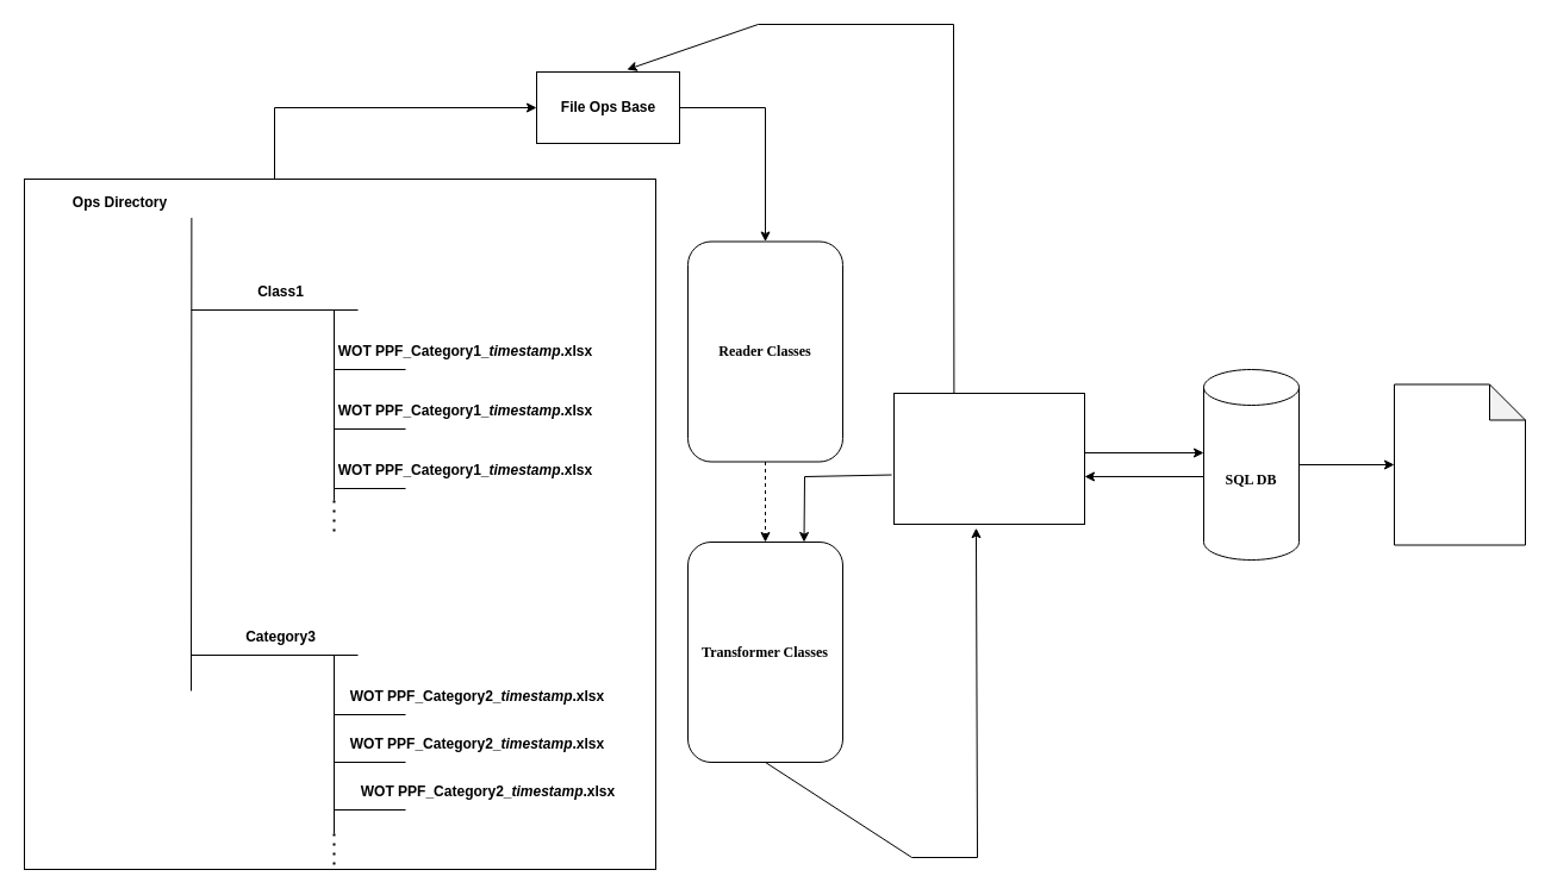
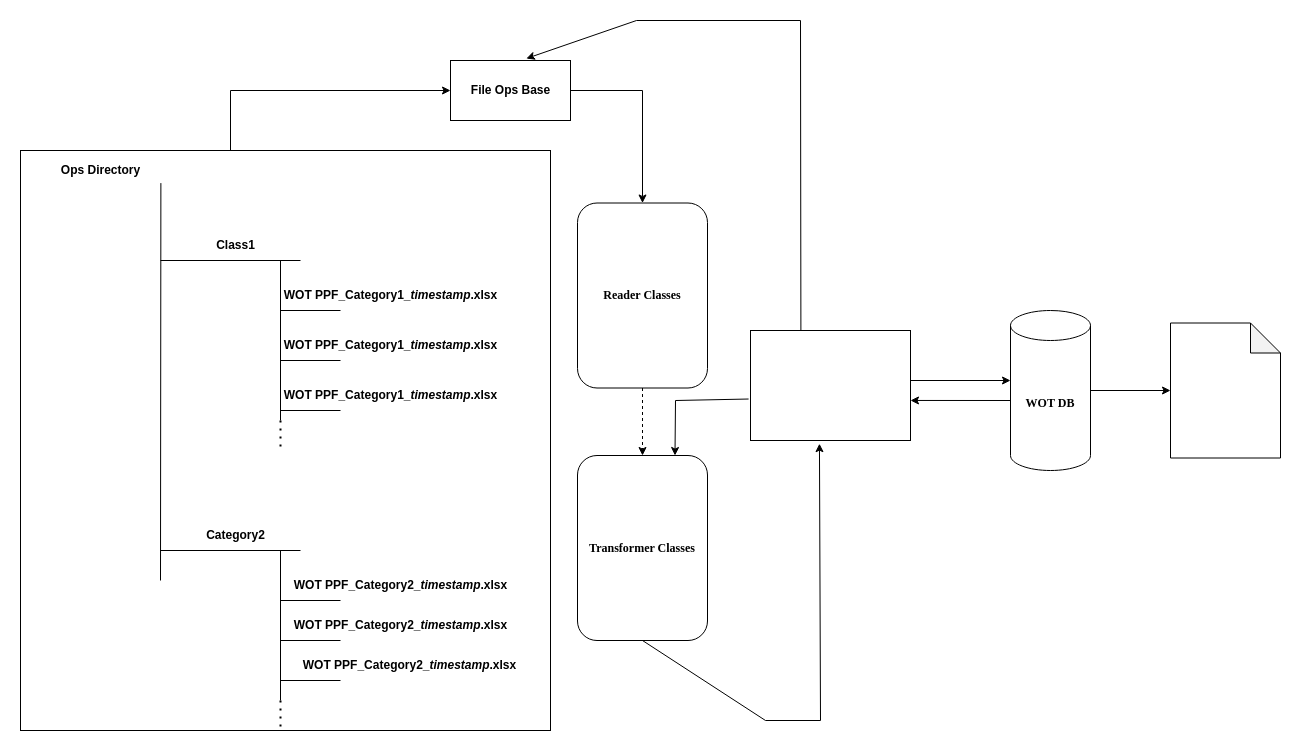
  <mxCell id="0" />
  <mxCell id="1" parent="0" />
  <mxCell id="2" value="" style="rounded=0;whiteSpace=wrap;html=1;fontFamily=Verdana;" vertex="1" parent="1"><mxGeometry x="20" y="150" width="530" height="580" as="geometry" /></mxCell>
  <mxCell id="3" value="&lt;b&gt;Ops Directory&lt;/b&gt;" style="text;html=1;align=center;verticalAlign=middle;resizable=0;points=[];autosize=1;strokeColor=none;fillColor=none;" vertex="1" parent="1"><mxGeometry x="45" y="155" width="110" height="30" as="geometry" /></mxCell>
  <mxCell id="4" value="" style="endArrow=none;html=1;rounded=0;entryX=1.049;entryY=0.92;entryDx=0;entryDy=0;entryPerimeter=0;" edge="1" parent="1" target="3"><mxGeometry width="50" height="50" relative="1" as="geometry"><mxPoint x="160" y="580" as="sourcePoint" /><mxPoint x="150" y="240" as="targetPoint" /></mxGeometry></mxCell>
  <mxCell id="5" value="" style="endArrow=none;html=1;rounded=0;" edge="1" parent="1"><mxGeometry width="50" height="50" relative="1" as="geometry"><mxPoint x="160" y="260" as="sourcePoint" /><mxPoint x="300" y="260" as="targetPoint" /></mxGeometry></mxCell>
  <mxCell id="6" value="" style="endArrow=none;html=1;rounded=0;" edge="1" parent="1"><mxGeometry width="50" height="50" relative="1" as="geometry"><mxPoint x="280" y="420" as="sourcePoint" /><mxPoint x="280" y="260" as="targetPoint" /></mxGeometry></mxCell>
  <mxCell id="7" value="" style="endArrow=none;html=1;rounded=0;" edge="1" parent="1"><mxGeometry width="50" height="50" relative="1" as="geometry"><mxPoint x="280" y="310" as="sourcePoint" /><mxPoint x="340" y="310" as="targetPoint" /></mxGeometry></mxCell>
  <mxCell id="8" value="" style="endArrow=none;html=1;rounded=0;" edge="1" parent="1"><mxGeometry width="50" height="50" relative="1" as="geometry"><mxPoint x="280" y="360" as="sourcePoint" /><mxPoint x="340" y="360" as="targetPoint" /></mxGeometry></mxCell>
  <mxCell id="9" value="" style="endArrow=none;html=1;rounded=0;" edge="1" parent="1"><mxGeometry width="50" height="50" relative="1" as="geometry"><mxPoint x="280" y="410" as="sourcePoint" /><mxPoint x="340" y="410" as="targetPoint" /></mxGeometry></mxCell>
  <mxCell id="10" value="" style="endArrow=none;html=1;rounded=0;" edge="1" parent="1"><mxGeometry width="50" height="50" relative="1" as="geometry"><mxPoint x="280" y="700" as="sourcePoint" /><mxPoint x="280" y="550" as="targetPoint" /></mxGeometry></mxCell>
  <mxCell id="11" value="" style="endArrow=none;html=1;rounded=0;" edge="1" parent="1"><mxGeometry width="50" height="50" relative="1" as="geometry"><mxPoint x="280" y="600" as="sourcePoint" /><mxPoint x="340" y="600" as="targetPoint" /></mxGeometry></mxCell>
  <mxCell id="12" value="" style="endArrow=none;html=1;rounded=0;" edge="1" parent="1"><mxGeometry width="50" height="50" relative="1" as="geometry"><mxPoint x="280" y="640" as="sourcePoint" /><mxPoint x="340" y="640" as="targetPoint" /></mxGeometry></mxCell>
  <mxCell id="13" value="" style="endArrow=none;html=1;rounded=0;" edge="1" parent="1"><mxGeometry width="50" height="50" relative="1" as="geometry"><mxPoint x="280" y="680" as="sourcePoint" /><mxPoint x="340" y="680" as="targetPoint" /></mxGeometry></mxCell>
  <mxCell id="14" value="" style="endArrow=none;html=1;rounded=0;" edge="1" parent="1"><mxGeometry width="50" height="50" relative="1" as="geometry"><mxPoint x="160" y="550" as="sourcePoint" /><mxPoint x="300" y="550" as="targetPoint" /></mxGeometry></mxCell>
  <mxCell id="15" value="" style="endArrow=none;dashed=1;html=1;dashPattern=1 3;strokeWidth=2;rounded=0;" edge="1" parent="1"><mxGeometry width="50" height="50" relative="1" as="geometry"><mxPoint x="280" y="700" as="sourcePoint" /><mxPoint x="280" y="730" as="targetPoint" /></mxGeometry></mxCell>
  <mxCell id="16" value="" style="endArrow=none;dashed=1;html=1;dashPattern=1 3;strokeWidth=2;rounded=0;" edge="1" parent="1"><mxGeometry width="50" height="50" relative="1" as="geometry"><mxPoint x="280" y="420" as="sourcePoint" /><mxPoint x="280" y="450" as="targetPoint" /></mxGeometry></mxCell>
  <mxCell id="17" value="&lt;b&gt;Class1&lt;/b&gt;" style="text;html=1;align=center;verticalAlign=middle;resizable=0;points=[];autosize=1;strokeColor=none;fillColor=none;" vertex="1" parent="1"><mxGeometry x="195" y="230" width="80" height="30" as="geometry" /></mxCell>
- <mxCell id="18" value="&lt;b&gt;Category3&lt;/b&gt;" style="text;html=1;align=center;verticalAlign=middle;resizable=0;points=[];autosize=1;strokeColor=none;fillColor=none;" vertex="1" parent="1"><mxGeometry x="195" y="520" width="80" height="30" as="geometry" /></mxCell>
+ <mxCell id="18" value="&lt;b&gt;Category2&lt;/b&gt;" style="text;html=1;align=center;verticalAlign=middle;resizable=0;points=[];autosize=1;strokeColor=none;fillColor=none;" vertex="1" parent="1"><mxGeometry x="195" y="520" width="80" height="30" as="geometry" /></mxCell>
  <mxCell id="19" value="&lt;b&gt;WOT PPF_Category1_&lt;i style=&quot;&quot;&gt;timestamp&lt;/i&gt;.xlsx&lt;/b&gt;" style="text;html=1;align=center;verticalAlign=middle;resizable=0;points=[];autosize=1;strokeColor=none;fillColor=none;" vertex="1" parent="1"><mxGeometry x="275" y="280" width="230" height="30" as="geometry" /></mxCell>
  <mxCell id="20" value="&lt;b&gt;WOT PPF_Category1_&lt;i style=&quot;&quot;&gt;timestamp&lt;/i&gt;.xlsx&lt;/b&gt;" style="text;html=1;align=center;verticalAlign=middle;resizable=0;points=[];autosize=1;strokeColor=none;fillColor=none;" vertex="1" parent="1"><mxGeometry x="275" y="330" width="230" height="30" as="geometry" /></mxCell>
  <mxCell id="21" value="&lt;b&gt;WOT PPF_Category1_&lt;i style=&quot;&quot;&gt;timestamp&lt;/i&gt;.xlsx&lt;/b&gt;" style="text;html=1;align=center;verticalAlign=middle;resizable=0;points=[];autosize=1;strokeColor=none;fillColor=none;" vertex="1" parent="1"><mxGeometry x="275" y="380" width="230" height="30" as="geometry" /></mxCell>
  <mxCell id="22" value="&lt;b&gt;WOT PPF_Category2_&lt;i style=&quot;&quot;&gt;timestamp&lt;/i&gt;.xlsx&lt;/b&gt;" style="text;html=1;align=center;verticalAlign=middle;resizable=0;points=[];autosize=1;strokeColor=none;fillColor=none;" vertex="1" parent="1"><mxGeometry x="285" y="570" width="230" height="30" as="geometry" /></mxCell>
  <mxCell id="23" value="&lt;b&gt;WOT PPF_Category2_&lt;i style=&quot;&quot;&gt;timestamp&lt;/i&gt;.xlsx&lt;/b&gt;" style="text;html=1;align=center;verticalAlign=middle;resizable=0;points=[];autosize=1;strokeColor=none;fillColor=none;" vertex="1" parent="1"><mxGeometry x="285" y="610" width="230" height="30" as="geometry" /></mxCell>
  <mxCell id="24" value="&lt;b&gt;WOT PPF_Category2_&lt;i style=&quot;&quot;&gt;timestamp&lt;/i&gt;.xlsx&lt;/b&gt;" style="text;html=1;align=center;verticalAlign=middle;resizable=0;points=[];autosize=1;strokeColor=none;fillColor=none;" vertex="1" parent="1"><mxGeometry x="294" y="650" width="230" height="30" as="geometry" /></mxCell>
  <mxCell id="25" value="&lt;b&gt;Reader Classes&lt;/b&gt;" style="whiteSpace=wrap;html=1;fontFamily=Verdana;rounded=1;" vertex="1" parent="1"><mxGeometry x="577" y="202.5" width="130" height="185" as="geometry" /></mxCell>
  <mxCell id="26" value="&lt;b&gt;Transformer Classes&lt;/b&gt;" style="whiteSpace=wrap;html=1;fontFamily=Verdana;rounded=1;" vertex="1" parent="1"><mxGeometry x="577" y="455" width="130" height="185" as="geometry" /></mxCell>
  <mxCell id="27" value="" style="group" vertex="1" connectable="0" parent="1"><mxGeometry x="750" y="330" width="160" height="110" as="geometry" /></mxCell>
  <mxCell id="28" value="" style="rounded=0;whiteSpace=wrap;html=1;fontFamily=Verdana;" vertex="1" parent="27"><mxGeometry width="160" height="110" as="geometry" /></mxCell>
  <mxCell id="29" value="" style="endArrow=classic;html=1;rounded=0;fontFamily=Verdana;entryX=1;entryY=0.636;entryDx=0;entryDy=0;entryPerimeter=0;" edge="1" parent="27" target="28"><mxGeometry width="50" height="50" relative="1" as="geometry"><mxPoint x="260" y="70" as="sourcePoint" /><mxPoint x="200" y="100" as="targetPoint" /></mxGeometry></mxCell>
  <mxCell id="30" value="" style="endArrow=classic;html=1;rounded=0;fontFamily=Verdana;entryX=0;entryY=0.5;entryDx=0;entryDy=0;" edge="1" parent="1" target="37"><mxGeometry width="50" height="50" relative="1" as="geometry"><mxPoint x="230" y="150" as="sourcePoint" /><mxPoint x="280" y="100" as="targetPoint" /><Array as="points"><mxPoint x="230" y="90" /></Array></mxGeometry></mxCell>
  <mxCell id="31" value="" style="endArrow=classic;html=1;rounded=0;fontFamily=Verdana;entryX=0.632;entryY=-0.033;entryDx=0;entryDy=0;entryPerimeter=0;exitX=0.315;exitY=0;exitDx=0;exitDy=0;exitPerimeter=0;" edge="1" parent="1" source="28" target="37"><mxGeometry width="50" height="50" relative="1" as="geometry"><mxPoint x="890" y="330" as="sourcePoint" /><mxPoint x="770" y="430" as="targetPoint" /><Array as="points"><mxPoint x="800" y="20" /><mxPoint x="636" y="20" /></Array></mxGeometry></mxCell>
  <mxCell id="32" value="" style="endArrow=classic;html=1;rounded=0;fontFamily=Verdana;exitX=1;exitY=0.5;exitDx=0;exitDy=0;entryX=0.5;entryY=0;entryDx=0;entryDy=0;" edge="1" parent="1" source="37" target="25"><mxGeometry width="50" height="50" relative="1" as="geometry"><mxPoint x="710" y="150" as="sourcePoint" /><mxPoint x="760" y="100" as="targetPoint" /><Array as="points"><mxPoint x="642" y="90" /></Array></mxGeometry></mxCell>
  <mxCell id="33" value="" style="endArrow=classic;html=1;rounded=0;fontFamily=Verdana;exitX=0.5;exitY=1;exitDx=0;exitDy=0;entryX=0.5;entryY=0;entryDx=0;entryDy=0;dashed=1;" edge="1" parent="1" source="25" target="26"><mxGeometry width="50" height="50" relative="1" as="geometry"><mxPoint x="870" y="550" as="sourcePoint" /><mxPoint x="920" y="500" as="targetPoint" /></mxGeometry></mxCell>
  <mxCell id="34" value="" style="endArrow=classic;html=1;rounded=0;fontFamily=Verdana;exitX=0.5;exitY=1;exitDx=0;exitDy=0;entryX=0.431;entryY=1.029;entryDx=0;entryDy=0;entryPerimeter=0;" edge="1" parent="1" source="26" target="28"><mxGeometry width="50" height="50" relative="1" as="geometry"><mxPoint x="890" y="730" as="sourcePoint" /><mxPoint x="940" y="680" as="targetPoint" /><Array as="points"><mxPoint x="765" y="720" /><mxPoint x="820" y="720" /></Array></mxGeometry></mxCell>
  <mxCell id="35" value="" style="endArrow=classic;html=1;rounded=0;fontFamily=Verdana;entryX=0.75;entryY=0;entryDx=0;entryDy=0;exitX=-0.012;exitY=0.623;exitDx=0;exitDy=0;exitPerimeter=0;" edge="1" parent="1" source="28" target="26"><mxGeometry width="50" height="50" relative="1" as="geometry"><mxPoint x="980" y="430" as="sourcePoint" /><mxPoint x="760" y="435" as="targetPoint" /><Array as="points"><mxPoint x="675" y="400" /></Array></mxGeometry></mxCell>
  <mxCell id="36" value="" style="group" vertex="1" connectable="0" parent="1"><mxGeometry x="450" y="60" width="120" height="60" as="geometry" /></mxCell>
  <mxCell id="37" value="" style="rounded=0;whiteSpace=wrap;html=1;fontFamily=Verdana;" vertex="1" parent="36"><mxGeometry width="120" height="60" as="geometry" /></mxCell>
  <mxCell id="38" value="&lt;b&gt;File Ops Base&lt;/b&gt;" style="text;html=1;align=center;verticalAlign=middle;resizable=0;points=[];autosize=1;strokeColor=none;fillColor=none;" vertex="1" parent="36"><mxGeometry x="5" y="15" width="110" height="30" as="geometry" /></mxCell>
  <mxCell id="39" value="" style="endArrow=classic;html=1;rounded=0;fontFamily=Verdana;" edge="1" parent="1"><mxGeometry width="50" height="50" relative="1" as="geometry"><mxPoint x="910" y="380" as="sourcePoint" /><mxPoint x="1010" y="380" as="targetPoint" /></mxGeometry></mxCell>
- <mxCell id="40" value="&lt;b&gt;SQL DB&lt;/b&gt;" style="shape=cylinder3;whiteSpace=wrap;html=1;boundedLbl=1;backgroundOutline=1;size=15;fontFamily=Verdana;" vertex="1" parent="1"><mxGeometry x="1010" y="310" width="80" height="160" as="geometry" /></mxCell>
+ <mxCell id="40" value="&lt;b&gt;WOT DB&lt;/b&gt;" style="shape=cylinder3;whiteSpace=wrap;html=1;boundedLbl=1;backgroundOutline=1;size=15;fontFamily=Verdana;" vertex="1" parent="1"><mxGeometry x="1010" y="310" width="80" height="160" as="geometry" /></mxCell>
  <mxCell id="41" value="" style="shape=note;whiteSpace=wrap;html=1;backgroundOutline=1;darkOpacity=0.05;fontFamily=Verdana;" vertex="1" parent="1"><mxGeometry x="1170" y="322.5" width="110" height="135" as="geometry" /></mxCell>
  <mxCell id="42" value="" style="endArrow=classic;html=1;rounded=0;fontFamily=Verdana;exitX=1;exitY=0.5;exitDx=0;exitDy=0;exitPerimeter=0;entryX=0;entryY=0.5;entryDx=0;entryDy=0;entryPerimeter=0;" edge="1" parent="1" source="40" target="41"><mxGeometry width="50" height="50" relative="1" as="geometry"><mxPoint x="1190" y="560" as="sourcePoint" /><mxPoint x="1240" y="510" as="targetPoint" /></mxGeometry></mxCell>
